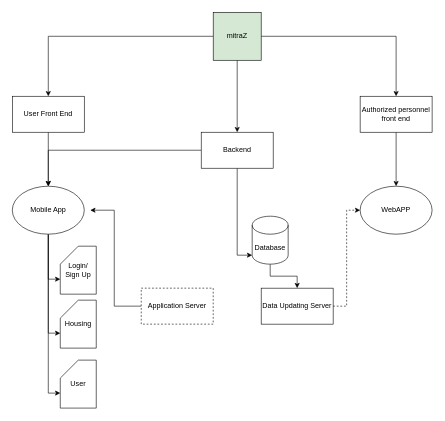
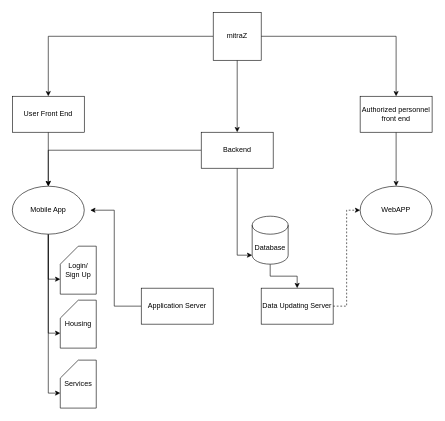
  <mxCell id="0" />
  <mxCell id="1" parent="0" />
  <mxCell id="2" style="edgeStyle=orthogonalEdgeStyle;rounded=0;orthogonalLoop=1;jettySize=auto;html=1;" edge="1" parent="1" source="5" target="7"><mxGeometry relative="1" as="geometry" /></mxCell>
  <mxCell id="3" style="edgeStyle=orthogonalEdgeStyle;rounded=0;orthogonalLoop=1;jettySize=auto;html=1;" edge="1" parent="1" source="5" target="10"><mxGeometry relative="1" as="geometry" /></mxCell>
  <mxCell id="4" style="edgeStyle=orthogonalEdgeStyle;rounded=0;orthogonalLoop=1;jettySize=auto;html=1;entryX=0.5;entryY=0;entryDx=0;entryDy=0;" edge="1" parent="1" source="5" target="12"><mxGeometry relative="1" as="geometry" /></mxCell>
- <mxCell id="5" value="mitraZ" style="whiteSpace=wrap;html=1;aspect=fixed;fillColor=#d5e8d4;" vertex="1" parent="1"><mxGeometry x="355" y="20" width="80" height="80" as="geometry" /></mxCell>
+ <mxCell id="5" value="mitraZ" style="whiteSpace=wrap;html=1;aspect=fixed;" vertex="1" parent="1"><mxGeometry x="355" y="20" width="80" height="80" as="geometry" /></mxCell>
  <mxCell id="6" style="edgeStyle=orthogonalEdgeStyle;rounded=0;orthogonalLoop=1;jettySize=auto;html=1;" edge="1" parent="1" source="7" target="17"><mxGeometry relative="1" as="geometry" /></mxCell>
  <mxCell id="7" value="User Front End" style="rounded=0;whiteSpace=wrap;html=1;" vertex="1" parent="1"><mxGeometry x="20" y="160" width="120" height="60" as="geometry" /></mxCell>
  <mxCell id="8" style="edgeStyle=orthogonalEdgeStyle;rounded=0;orthogonalLoop=1;jettySize=auto;html=1;entryX=0;entryY=1;entryDx=0;entryDy=-15;entryPerimeter=0;" edge="1" parent="1" source="10" target="22"><mxGeometry relative="1" as="geometry" /></mxCell>
  <mxCell id="9" style="edgeStyle=orthogonalEdgeStyle;rounded=0;orthogonalLoop=1;jettySize=auto;html=1;" edge="1" parent="1" source="10" target="17"><mxGeometry relative="1" as="geometry" /></mxCell>
  <mxCell id="10" value="Backend" style="rounded=0;whiteSpace=wrap;html=1;" vertex="1" parent="1"><mxGeometry x="335" y="220" width="120" height="60" as="geometry" /></mxCell>
  <mxCell id="11" style="edgeStyle=orthogonalEdgeStyle;rounded=0;orthogonalLoop=1;jettySize=auto;html=1;" edge="1" parent="1" source="12" target="13"><mxGeometry relative="1" as="geometry" /></mxCell>
  <mxCell id="12" value="Authorized personnel front end" style="rounded=0;whiteSpace=wrap;html=1;" vertex="1" parent="1"><mxGeometry x="600" y="160" width="120" height="60" as="geometry" /></mxCell>
  <mxCell id="13" value="WebAPP" style="ellipse;whiteSpace=wrap;html=1;" vertex="1" parent="1"><mxGeometry x="600" y="310" width="120" height="80" as="geometry" /></mxCell>
  <mxCell id="14" style="edgeStyle=orthogonalEdgeStyle;rounded=0;orthogonalLoop=1;jettySize=auto;html=1;entryX=0;entryY=0;entryDx=0;entryDy=55;entryPerimeter=0;" edge="1" parent="1" source="17" target="18"><mxGeometry relative="1" as="geometry" /></mxCell>
  <mxCell id="15" style="edgeStyle=orthogonalEdgeStyle;rounded=0;orthogonalLoop=1;jettySize=auto;html=1;entryX=0;entryY=0;entryDx=0;entryDy=55;entryPerimeter=0;" edge="1" parent="1" source="17" target="19"><mxGeometry relative="1" as="geometry" /></mxCell>
  <mxCell id="16" style="edgeStyle=orthogonalEdgeStyle;rounded=0;orthogonalLoop=1;jettySize=auto;html=1;entryX=0;entryY=0;entryDx=0;entryDy=55;entryPerimeter=0;" edge="1" parent="1" source="17" target="20"><mxGeometry relative="1" as="geometry" /></mxCell>
  <mxCell id="17" value="Mobile App" style="ellipse;whiteSpace=wrap;html=1;" vertex="1" parent="1"><mxGeometry x="20" y="310" width="120" height="80" as="geometry" /></mxCell>
  <mxCell id="18" value="Login/&lt;br&gt;Sign Up" style="shape=card;whiteSpace=wrap;html=1;" vertex="1" parent="1"><mxGeometry x="100" y="410" width="60" height="80" as="geometry" /></mxCell>
  <mxCell id="19" value="Housing" style="shape=card;whiteSpace=wrap;html=1;" vertex="1" parent="1"><mxGeometry x="100" y="500" width="60" height="80" as="geometry" /></mxCell>
- <mxCell id="20" value="User" style="shape=card;whiteSpace=wrap;html=1;" vertex="1" parent="1"><mxGeometry x="100" y="600" width="60" height="80" as="geometry" /></mxCell>
+ <mxCell id="20" value="Services" style="shape=card;whiteSpace=wrap;html=1;" vertex="1" parent="1"><mxGeometry x="100" y="600" width="60" height="80" as="geometry" /></mxCell>
  <mxCell id="21" style="edgeStyle=orthogonalEdgeStyle;rounded=0;orthogonalLoop=1;jettySize=auto;html=1;" edge="1" parent="1" source="22" target="26"><mxGeometry relative="1" as="geometry" /></mxCell>
  <mxCell id="22" value="Database" style="shape=cylinder3;whiteSpace=wrap;html=1;boundedLbl=1;backgroundOutline=1;size=15;" vertex="1" parent="1"><mxGeometry x="420" y="360" width="60" height="80" as="geometry" /></mxCell>
  <mxCell id="23" style="edgeStyle=orthogonalEdgeStyle;rounded=0;orthogonalLoop=1;jettySize=auto;html=1;" edge="1" parent="1" source="24"><mxGeometry relative="1" as="geometry"><mxPoint x="150" y="350" as="targetPoint" /><Array as="points"><mxPoint x="190" y="510" /><mxPoint x="190" y="350" /></Array></mxGeometry></mxCell>
- <mxCell id="24" value="Application Server" style="rounded=0;whiteSpace=wrap;html=1;dashed=1;" vertex="1" parent="1"><mxGeometry x="235" y="480" width="120" height="60" as="geometry" /></mxCell>
+ <mxCell id="24" value="Application Server" style="rounded=0;whiteSpace=wrap;html=1;" vertex="1" parent="1"><mxGeometry x="235" y="480" width="120" height="60" as="geometry" /></mxCell>
  <mxCell id="25" style="edgeStyle=orthogonalEdgeStyle;rounded=0;orthogonalLoop=1;jettySize=auto;html=1;entryX=0;entryY=0.5;entryDx=0;entryDy=0;dashed=1;" edge="1" parent="1" source="26" target="13"><mxGeometry relative="1" as="geometry" /></mxCell>
  <mxCell id="26" value="Data Updating Server" style="rounded=0;whiteSpace=wrap;html=1;" vertex="1" parent="1"><mxGeometry x="435" y="480" width="120" height="60" as="geometry" /></mxCell>
  <mxCell id="27" value="Icons" style="" parent="0" />
